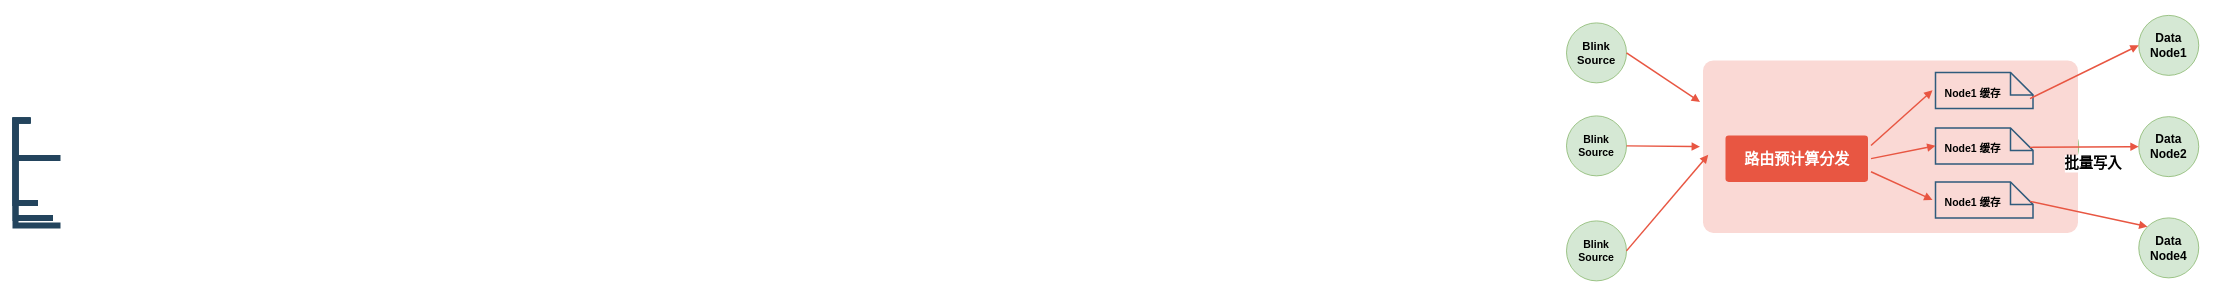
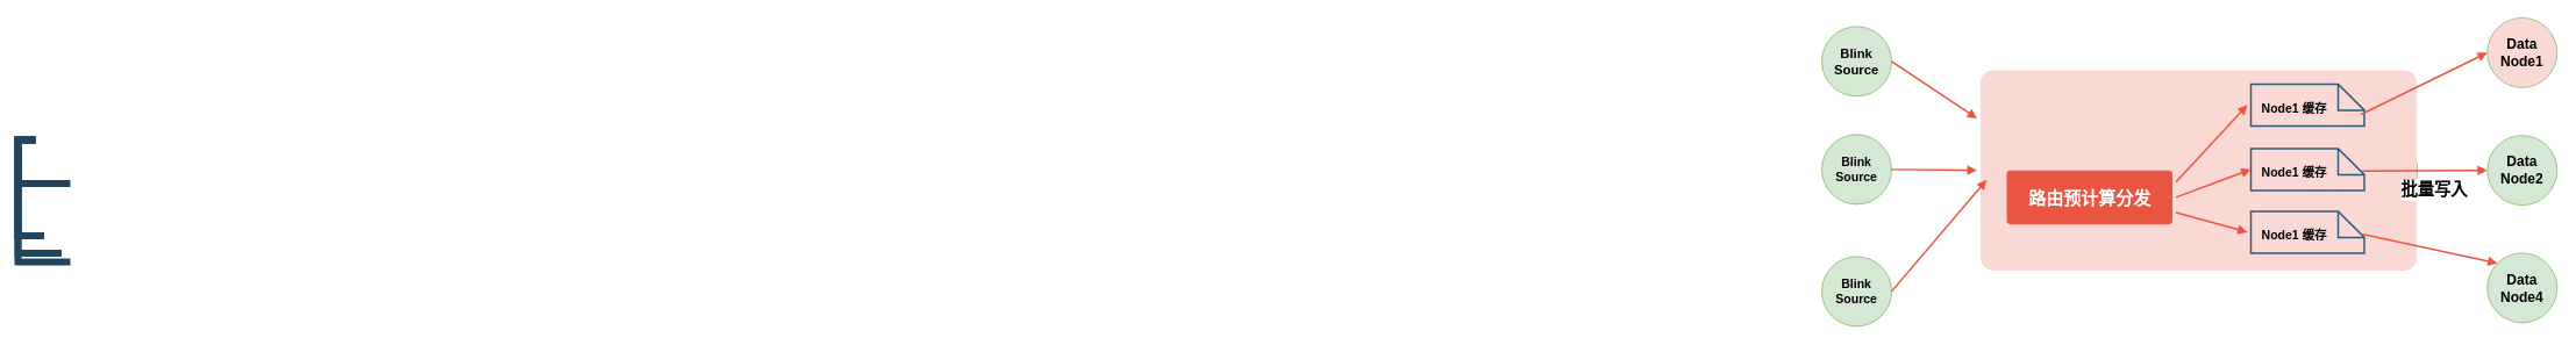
  <mxCell id="0" />
  <mxCell id="1" parent="0" />
  <mxCell id="2" value="" style="edgeStyle=elbowEdgeStyle;elbow=horizontal;rounded=0;fontColor=#000000;endArrow=none;endFill=0;strokeWidth=8;strokeColor=#23445D;" parent="1" edge="1"><mxGeometry width="100" height="100" relative="1" as="geometry"><mxPoint x="40" y="160" as="sourcePoint" /><mxPoint x="80" y="210" as="targetPoint" /><Array as="points"><mxPoint x="20" y="210" /></Array></mxGeometry></mxCell>
  <mxCell id="3" value="" style="edgeStyle=elbowEdgeStyle;elbow=horizontal;rounded=0;fontColor=#000000;endArrow=none;endFill=0;strokeWidth=8;strokeColor=#23445D;" parent="1" edge="1"><mxGeometry width="100" height="100" relative="1" as="geometry"><mxPoint x="40" y="160" as="sourcePoint" /><mxPoint x="50" y="270" as="targetPoint" /><Array as="points"><mxPoint x="20" y="230" /></Array></mxGeometry></mxCell>
  <mxCell id="4" value="" style="edgeStyle=elbowEdgeStyle;elbow=horizontal;rounded=0;fontColor=#000000;endArrow=none;endFill=0;strokeWidth=8;strokeColor=#23445D;" parent="1" edge="1"><mxGeometry width="100" height="100" relative="1" as="geometry"><mxPoint x="40" y="160" as="sourcePoint" /><mxPoint x="50" y="270" as="targetPoint" /><Array as="points"><mxPoint x="20" y="370" /></Array></mxGeometry></mxCell>
  <mxCell id="5" value="" style="edgeStyle=elbowEdgeStyle;elbow=horizontal;rounded=0;fontColor=#000000;endArrow=none;endFill=0;strokeWidth=8;strokeColor=#23445D;" parent="1" edge="1"><mxGeometry width="100" height="100" relative="1" as="geometry"><mxPoint x="40" y="160" as="sourcePoint" /><mxPoint x="70" y="290" as="targetPoint" /><Array as="points"><mxPoint x="20" y="240" /></Array></mxGeometry></mxCell>
  <mxCell id="6" value="" style="edgeStyle=elbowEdgeStyle;elbow=horizontal;rounded=0;fontColor=#000000;endArrow=none;endFill=0;strokeWidth=8;strokeColor=#23445D;" parent="1" edge="1"><mxGeometry width="100" height="100" relative="1" as="geometry"><mxPoint x="40" y="160" as="sourcePoint" /><mxPoint x="80" y="300" as="targetPoint" /><Array as="points"><mxPoint x="20" y="260" /></Array></mxGeometry></mxCell>
- <mxCell id="7" value="&lt;font style=&quot;font-size: 16px&quot;&gt;&lt;b&gt;Data Node1&lt;/b&gt;&lt;/font&gt;" style="ellipse;whiteSpace=wrap;html=1;aspect=fixed;fillColor=#d5e8d4;strokeColor=#82b366;" vertex="1" parent="1"><mxGeometry x="2851" y="20" width="80" height="80" as="geometry" /></mxCell>
+ <mxCell id="7" value="&lt;font style=&quot;font-size: 16px&quot;&gt;&lt;b&gt;Data Node1&lt;/b&gt;&lt;/font&gt;" style="ellipse;whiteSpace=wrap;html=1;aspect=fixed;fillColor=#fad9d5;strokeColor=#82b366;" vertex="1" parent="1"><mxGeometry x="2851" y="20" width="80" height="80" as="geometry" /></mxCell>
  <mxCell id="8" value="&lt;font style=&quot;font-size: 16px&quot;&gt;&lt;b&gt;Data Node2&lt;/b&gt;&lt;/font&gt;" style="ellipse;whiteSpace=wrap;html=1;aspect=fixed;fillColor=#d5e8d4;strokeColor=#82b366;" vertex="1" parent="1"><mxGeometry x="2851" y="155" width="80" height="80" as="geometry" /></mxCell>
  <mxCell id="9" value="&lt;font style=&quot;font-size: 16px&quot;&gt;&lt;b&gt;Data Node2&lt;/b&gt;&lt;/font&gt;" style="ellipse;whiteSpace=wrap;html=1;aspect=fixed;fillColor=#d5e8d4;strokeColor=#82b366;" vertex="1" parent="1"><mxGeometry x="2691" y="155" width="80" height="80" as="geometry" /></mxCell>
  <mxCell id="10" value="&lt;font style=&quot;font-size: 16px&quot;&gt;&lt;b&gt;Data Node4&lt;/b&gt;&lt;/font&gt;" style="ellipse;whiteSpace=wrap;html=1;aspect=fixed;fillColor=#d5e8d4;strokeColor=#82b366;" vertex="1" parent="1"><mxGeometry x="2851" y="290" width="80" height="80" as="geometry" /></mxCell>
  <mxCell id="11" value="" style="rounded=1;fillColor=#fad9d5;strokeWidth=2;html=1;strokeColor=none;arcSize=6;perimeterSpacing=4;" vertex="1" parent="1"><mxGeometry x="2270" y="80" width="500" height="230" as="geometry" /></mxCell>
  <mxCell id="12" value="&lt;b&gt;&lt;font style=&quot;font-size: 15px&quot;&gt;Blink Source&lt;/font&gt;&lt;/b&gt;" style="ellipse;whiteSpace=wrap;html=1;aspect=fixed;fillColor=#d5e8d4;strokeColor=#82b366;" vertex="1" parent="1"><mxGeometry x="2088" y="30" width="80" height="80" as="geometry" /></mxCell>
  <mxCell id="13" value="&lt;span&gt;&lt;font style=&quot;font-size: 14px&quot;&gt;&lt;b&gt;Blink Source&lt;/b&gt;&lt;/font&gt;&lt;/span&gt;" style="ellipse;whiteSpace=wrap;html=1;aspect=fixed;fillColor=#d5e8d4;strokeColor=#82b366;" vertex="1" parent="1"><mxGeometry x="2088" y="154" width="80" height="80" as="geometry" /></mxCell>
  <mxCell id="14" value="&lt;span&gt;&lt;font style=&quot;font-size: 14px&quot;&gt;&lt;b&gt;Blink Source&lt;/b&gt;&lt;/font&gt;&lt;/span&gt;" style="ellipse;whiteSpace=wrap;html=1;aspect=fixed;fillColor=#d5e8d4;strokeColor=#82b366;" vertex="1" parent="1"><mxGeometry x="2088" y="294" width="80" height="80" as="geometry" /></mxCell>
- <mxCell id="15" value="&lt;b&gt;&lt;font style=&quot;font-size: 20px&quot;&gt;路由预计算分发&lt;/font&gt;&lt;/b&gt;" style="rounded=1;fillColor=#e85642;strokeWidth=2;html=1;strokeColor=none;fontColor=#FFFFFF;fontSize=16;arcSize=7;perimeterSpacing=4;" vertex="1" parent="1"><mxGeometry x="2300" y="180" width="190" height="62" as="geometry" /></mxCell>
+ <mxCell id="15" value="&lt;b&gt;&lt;font style=&quot;font-size: 20px&quot;&gt;路由预计算分发&lt;/font&gt;&lt;/b&gt;" style="rounded=1;fillColor=#e85642;strokeWidth=2;html=1;strokeColor=none;fontColor=#FFFFFF;fontSize=16;arcSize=7;perimeterSpacing=4;" vertex="1" parent="1"><mxGeometry x="2300" y="195" width="190" height="62" as="geometry" /></mxCell>
  <mxCell id="16" value="&lt;font style=&quot;font-size: 16px&quot;&gt;&lt;br&gt;&lt;br&gt;&lt;/font&gt;" style="shape=note;verticalLabelPosition=middle;verticalAlign=middle;strokeWidth=2;html=1;align=left;spacingLeft=5;strokeColor=#2f5b7c;labelPosition=right;spacingTop=20;fontColor=#2f5b7c;fillColor=none;perimeterSpacing=4;" vertex="1" parent="1"><mxGeometry x="2580" y="96" width="130" height="48" as="geometry" /></mxCell>
  <mxCell id="17" value="&lt;b&gt;&lt;font style=&quot;font-size: 14px&quot;&gt;Node1 缓存&lt;/font&gt;&lt;/b&gt;" style="text;html=1;strokeColor=none;fillColor=none;align=center;verticalAlign=middle;whiteSpace=wrap;rounded=0;" vertex="1" parent="1"><mxGeometry x="2590" y="114" width="80" height="20" as="geometry" /></mxCell>
  <mxCell id="18" value="&lt;font style=&quot;font-size: 16px&quot;&gt;&lt;br&gt;&lt;br&gt;&lt;/font&gt;" style="shape=note;verticalLabelPosition=middle;verticalAlign=middle;strokeWidth=2;html=1;align=left;spacingLeft=5;strokeColor=#2f5b7c;labelPosition=right;spacingTop=20;fontColor=#2f5b7c;fillColor=none;perimeterSpacing=4;" vertex="1" parent="1"><mxGeometry x="2580" y="170" width="130" height="48" as="geometry" /></mxCell>
  <mxCell id="19" value="&lt;font style=&quot;font-size: 14px&quot;&gt;&lt;b&gt;Node1 缓存&lt;/b&gt;&lt;/font&gt;" style="text;html=1;strokeColor=none;fillColor=none;align=center;verticalAlign=middle;whiteSpace=wrap;rounded=0;" vertex="1" parent="1"><mxGeometry x="2590" y="188" width="80" height="20" as="geometry" /></mxCell>
  <mxCell id="20" value="&lt;font style=&quot;font-size: 16px&quot;&gt;&lt;br&gt;&lt;br&gt;&lt;/font&gt;" style="shape=note;verticalLabelPosition=middle;verticalAlign=middle;strokeWidth=2;html=1;align=left;spacingLeft=5;strokeColor=#2f5b7c;labelPosition=right;spacingTop=20;fontColor=#2f5b7c;fillColor=none;perimeterSpacing=4;" vertex="1" parent="1"><mxGeometry x="2580" y="242" width="130" height="48" as="geometry" /></mxCell>
  <mxCell id="21" value="&lt;font style=&quot;font-size: 14px&quot;&gt;&lt;b&gt;Node1 缓存&lt;/b&gt;&lt;/font&gt;" style="text;html=1;strokeColor=none;fillColor=none;align=center;verticalAlign=middle;whiteSpace=wrap;rounded=0;" vertex="1" parent="1"><mxGeometry x="2590" y="260" width="80" height="20" as="geometry" /></mxCell>
  <mxCell id="22" style="edgeStyle=none;html=1;exitX=1;exitY=0.25;entryX=0;entryY=0.5;startArrow=none;startFill=0;endArrow=block;endFill=1;jettySize=auto;orthogonalLoop=1;strokeColor=#e85642;strokeWidth=2;fontSize=15;fontColor=#FFFFFF;exitDx=0;exitDy=0;entryDx=0;entryDy=0;entryPerimeter=0;" edge="1" parent="1" source="15" target="16"><mxGeometry relative="1" as="geometry"><mxPoint x="2644" y="319" as="sourcePoint" /><mxPoint x="2696" y="318" as="targetPoint" /></mxGeometry></mxCell>
  <mxCell id="23" style="edgeStyle=none;html=1;exitX=1;exitY=0.5;startArrow=none;startFill=0;endArrow=block;endFill=1;jettySize=auto;orthogonalLoop=1;strokeColor=#e85642;strokeWidth=2;fontSize=15;fontColor=#FFFFFF;exitDx=0;exitDy=0;" edge="1" parent="1" source="15"><mxGeometry relative="1" as="geometry"><mxPoint x="2505" y="206" as="sourcePoint" /><mxPoint x="2580" y="194" as="targetPoint" /></mxGeometry></mxCell>
  <mxCell id="24" style="edgeStyle=none;html=1;exitX=1;exitY=0.75;entryX=0;entryY=0.5;startArrow=none;startFill=0;endArrow=block;endFill=1;jettySize=auto;orthogonalLoop=1;strokeColor=#e85642;strokeWidth=2;fontSize=15;fontColor=#FFFFFF;exitDx=0;exitDy=0;entryDx=0;entryDy=0;entryPerimeter=0;" edge="1" parent="1" source="15" target="20"><mxGeometry relative="1" as="geometry"><mxPoint x="2505" y="206" as="sourcePoint" /><mxPoint x="2601" y="204" as="targetPoint" /></mxGeometry></mxCell>
  <mxCell id="25" style="edgeStyle=none;html=1;exitX=1;exitY=0.5;entryX=0;entryY=0.25;startArrow=none;startFill=0;endArrow=block;endFill=1;jettySize=auto;orthogonalLoop=1;strokeColor=#e85642;strokeWidth=2;fontSize=15;fontColor=#FFFFFF;exitDx=0;exitDy=0;entryDx=0;entryDy=0;" edge="1" parent="1" source="12" target="11"><mxGeometry relative="1" as="geometry"><mxPoint x="2218" y="44" as="sourcePoint" /><mxPoint x="2300" y="-30" as="targetPoint" /></mxGeometry></mxCell>
  <mxCell id="26" style="edgeStyle=none;html=1;exitX=1;exitY=0.5;entryX=0;entryY=0.5;startArrow=none;startFill=0;endArrow=block;endFill=1;jettySize=auto;orthogonalLoop=1;strokeColor=#e85642;strokeWidth=2;fontSize=15;fontColor=#FFFFFF;exitDx=0;exitDy=0;entryDx=0;entryDy=0;" edge="1" parent="1" source="13" target="11"><mxGeometry relative="1" as="geometry"><mxPoint x="2170" y="232" as="sourcePoint" /><mxPoint x="2252" y="158" as="targetPoint" /></mxGeometry></mxCell>
  <mxCell id="27" style="edgeStyle=none;html=1;exitX=1;exitY=0.5;entryX=0;entryY=0.5;startArrow=none;startFill=0;endArrow=block;endFill=1;jettySize=auto;orthogonalLoop=1;strokeColor=#e85642;strokeWidth=2;fontSize=15;fontColor=#FFFFFF;exitDx=0;exitDy=0;entryDx=0;entryDy=0;" edge="1" parent="1" source="14"><mxGeometry relative="1" as="geometry"><mxPoint x="2111" y="204" as="sourcePoint" /><mxPoint x="2277" y="206" as="targetPoint" /></mxGeometry></mxCell>
  <mxCell id="28" style="edgeStyle=none;html=1;exitX=0;exitY=0;entryX=0;entryY=0.5;startArrow=none;startFill=0;endArrow=block;endFill=1;jettySize=auto;orthogonalLoop=1;strokeColor=#e85642;strokeWidth=2;fontSize=15;fontColor=#FFFFFF;exitDx=130;exitDy=39;entryDx=0;entryDy=0;exitPerimeter=0;" edge="1" parent="1" source="16" target="7"><mxGeometry relative="1" as="geometry"><mxPoint x="2745" y="-13" as="sourcePoint" /><mxPoint x="2891" y="53" as="targetPoint" /></mxGeometry></mxCell>
  <mxCell id="29" style="edgeStyle=none;html=1;exitX=0;exitY=0;entryX=0;entryY=0.5;startArrow=none;startFill=0;endArrow=block;endFill=1;jettySize=auto;orthogonalLoop=1;strokeColor=#e85642;strokeWidth=2;fontSize=15;fontColor=#FFFFFF;exitDx=130;exitDy=30;entryDx=0;entryDy=0;exitPerimeter=0;" edge="1" parent="1" source="18" target="8"><mxGeometry relative="1" as="geometry"><mxPoint x="2785" y="146" as="sourcePoint" /><mxPoint x="2861" y="70" as="targetPoint" /><Array as="points" /></mxGeometry></mxCell>
  <mxCell id="30" value="&lt;font size=&quot;1&quot;&gt;&lt;b style=&quot;font-size: 19px&quot;&gt;批量写入&lt;/b&gt;&lt;/font&gt;" style="text;html=1;resizable=0;points=[];align=center;verticalAlign=middle;labelBackgroundColor=#ffffff;" vertex="1" connectable="0" parent="29"><mxGeometry x="-0.056" y="-2" relative="1" as="geometry"><mxPoint x="15" y="20" as="offset" /></mxGeometry></mxCell>
  <mxCell id="31" style="edgeStyle=none;html=1;exitX=0;exitY=0;entryX=0;entryY=0;startArrow=none;startFill=0;endArrow=block;endFill=1;jettySize=auto;orthogonalLoop=1;strokeColor=#e85642;strokeWidth=2;fontSize=15;fontColor=#FFFFFF;exitDx=130;exitDy=30;entryDx=0;entryDy=0;exitPerimeter=0;" edge="1" parent="1" source="20" target="10"><mxGeometry relative="1" as="geometry"><mxPoint x="2785" y="206" as="sourcePoint" /><mxPoint x="2861" y="206" as="targetPoint" /></mxGeometry></mxCell>
